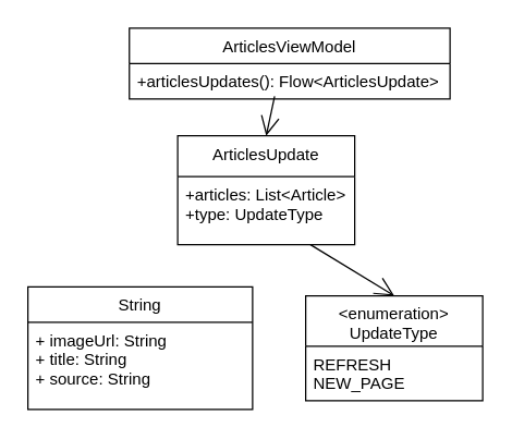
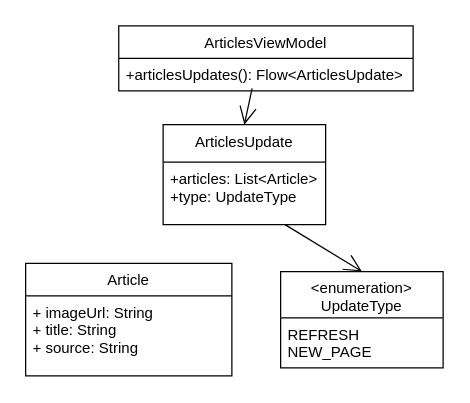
  <mxCell id="0" />
  <mxCell id="1" parent="0" />
  <mxCell id="2" value="ArticlesViewModel" style="swimlane;fontStyle=0;align=center;verticalAlign=top;childLayout=stackLayout;horizontal=1;startSize=26;horizontalStack=0;resizeParent=1;resizeLast=0;collapsible=1;marginBottom=0;rounded=0;shadow=0;strokeWidth=1;" parent="1" vertex="1"><mxGeometry x="94.5" y="20" width="235.5" height="52" as="geometry"><mxRectangle x="230" y="140" width="160" height="26" as="alternateBounds" /></mxGeometry></mxCell>
  <mxCell id="3" value="+articlesUpdates(): Flow&lt;ArticlesUpdate&gt;" style="text;align=left;verticalAlign=top;spacingLeft=4;spacingRight=4;overflow=hidden;rotatable=0;points=[[0,0.5],[1,0.5]];portConstraint=eastwest;" parent="2" vertex="1"><mxGeometry y="26" width="235.5" height="26" as="geometry" /></mxCell>
  <mxCell id="4" value="ArticlesUpdate" style="swimlane;fontStyle=0;align=center;verticalAlign=top;childLayout=stackLayout;horizontal=1;startSize=30;horizontalStack=0;resizeParent=1;resizeLast=0;collapsible=1;marginBottom=0;rounded=0;shadow=0;strokeWidth=1;" parent="1" vertex="1"><mxGeometry x="130" y="99" width="130" height="80" as="geometry"><mxRectangle x="230" y="140" width="160" height="26" as="alternateBounds" /></mxGeometry></mxCell>
  <mxCell id="5" value="+articles: List&lt;Article&gt;&#10;+type: UpdateType" style="text;align=left;verticalAlign=top;spacingLeft=4;spacingRight=4;overflow=hidden;rotatable=0;points=[[0,0.5],[1,0.5]];portConstraint=eastwest;" parent="4" vertex="1"><mxGeometry y="30" width="130" height="40" as="geometry" /></mxCell>
  <mxCell id="6" value="&lt;enumeration&gt;&#10;UpdateType" style="swimlane;fontStyle=0;align=center;verticalAlign=top;childLayout=stackLayout;horizontal=1;startSize=37;horizontalStack=0;resizeParent=1;resizeLast=0;collapsible=1;marginBottom=0;rounded=0;shadow=0;strokeWidth=1;" parent="1" vertex="1"><mxGeometry x="224" y="216.5" width="130" height="77" as="geometry"><mxRectangle x="230" y="140" width="160" height="26" as="alternateBounds" /></mxGeometry></mxCell>
  <mxCell id="7" value="REFRESH&#10;NEW_PAGE" style="text;align=left;verticalAlign=top;spacingLeft=4;spacingRight=4;overflow=hidden;rotatable=0;points=[[0,0.5],[1,0.5]];portConstraint=eastwest;" parent="6" vertex="1"><mxGeometry y="37" width="130" height="40" as="geometry" /></mxCell>
- <mxCell id="8" value="String" style="swimlane;fontStyle=0;align=center;verticalAlign=top;childLayout=stackLayout;horizontal=1;startSize=26;horizontalStack=0;resizeParent=1;resizeLast=0;collapsible=1;marginBottom=0;rounded=0;shadow=0;strokeWidth=1;" parent="1" vertex="1"><mxGeometry x="20" y="210" width="165" height="90" as="geometry"><mxRectangle x="230" y="140" width="160" height="26" as="alternateBounds" /></mxGeometry></mxCell>
+ <mxCell id="8" value="Article" style="swimlane;fontStyle=0;align=center;verticalAlign=top;childLayout=stackLayout;horizontal=1;startSize=26;horizontalStack=0;resizeParent=1;resizeLast=0;collapsible=1;marginBottom=0;rounded=0;shadow=0;strokeWidth=1;" parent="1" vertex="1"><mxGeometry x="20" y="210" width="165" height="90" as="geometry"><mxRectangle x="230" y="140" width="160" height="26" as="alternateBounds" /></mxGeometry></mxCell>
  <mxCell id="9" value="+ imageUrl: String&#10;+ title: String&#10;+ source: String " style="text;align=left;verticalAlign=top;spacingLeft=4;spacingRight=4;overflow=hidden;rotatable=0;points=[[0,0.5],[1,0.5]];portConstraint=eastwest;" parent="8" vertex="1"><mxGeometry y="26" width="165" height="54" as="geometry" /></mxCell>
  <mxCell id="10" value="" style="endArrow=open;endFill=1;endSize=12;html=1;rounded=0;entryX=0.5;entryY=0;entryDx=0;entryDy=0;exitX=0.75;exitY=1;exitDx=0;exitDy=0;" parent="1" source="4" target="6" edge="1"><mxGeometry width="160" relative="1" as="geometry"><mxPoint x="60" y="70" as="sourcePoint" /><mxPoint x="220" y="70" as="targetPoint" /></mxGeometry></mxCell>
  <mxCell id="11" value="" style="endArrow=open;endFill=1;endSize=12;html=1;rounded=0;entryX=0.5;entryY=0;entryDx=0;entryDy=0;exitX=0.453;exitY=0.923;exitDx=0;exitDy=0;exitPerimeter=0;" parent="1" source="3" target="4" edge="1"><mxGeometry width="160" relative="1" as="geometry"><mxPoint x="200" y="60" as="sourcePoint" /><mxPoint x="272" y="136.5" as="targetPoint" /></mxGeometry></mxCell>
